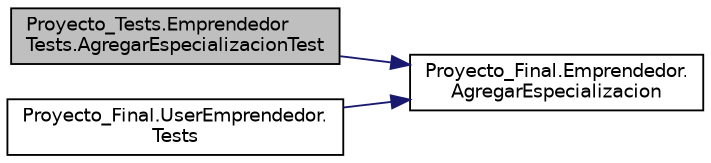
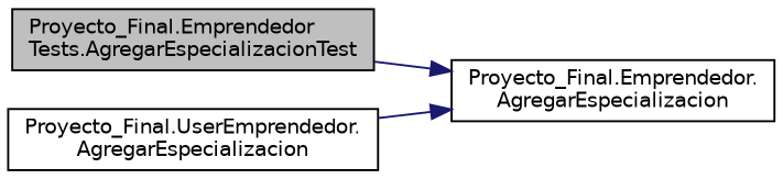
  digraph {
    rankdir=LR
    node [color=black fillcolor=white fontname=Helvetica fontsize=10 shape=record style=filled]
    edge [color=midnightblue fontname=Helvetica fontsize=10 labelfontname=Helvetica labelfontsize=10 style=solid]
-   n1 [fillcolor=grey75 fontcolor=black height=0.2 label="Proyecto_Tests.Emprendedor\lTests.AgregarEspecializacionTest" width=0.4]
+   n1 [fillcolor=grey75 fontcolor=black height=0.2 label="Proyecto_Final.Emprendedor\lTests.AgregarEspecializacionTest" width=0.4]
    n2 [height=0.2 label="Proyecto_Final.Emprendedor.\lAgregarEspecializacion" width=0.4]
-   n3 [height=0.2 label="Proyecto_Final.UserEmprendedor.\lTests" width=0.4]
+   n3 [height=0.2 label="Proyecto_Final.UserEmprendedor.\lAgregarEspecializacion" width=0.4]
    n1 -> n2
    n3 -> n2
  }
